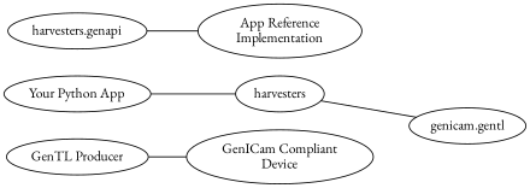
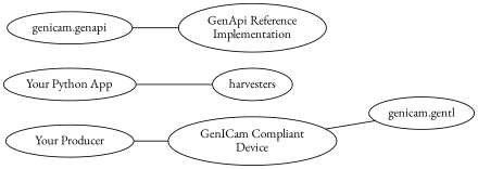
  digraph {
    fontname="EB Garamond"
    rankdir=LR
    node [fontname="EB Garamond"]
    edge [arrowhead=none fontname="EB Garamond"]
    n1 [label="Your Python App"]
    n2 [label=harvesters]
    n3 [label="genicam.gentl"]
-   n4 [label="GenTL Producer"]
+   n4 [label="Your Producer"]
    n5 [label="GenICam Compliant\nDevice"]
-   n6 [label="harvesters.genapi"]
-   n7 [label="App Reference\nImplementation"]
+   n6 [label="genicam.genapi"]
+   n7 [label="GenApi Reference\nImplementation"]
    n1 -> n2
-   n2 -> n3
+   n5 -> n3
    n4 -> n5
    n6 -> n7
  }
